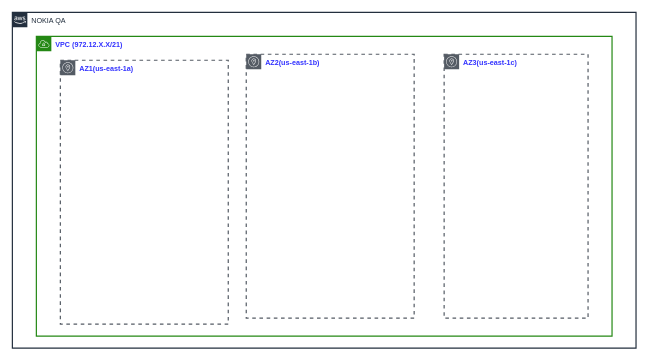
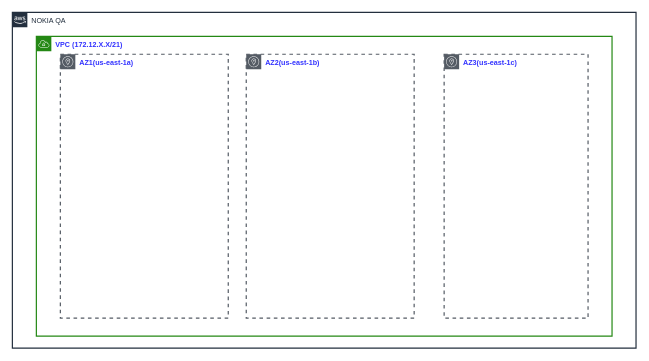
  <mxCell id="0" />
  <mxCell id="1" parent="0" />
  <mxCell id="2" value="NOKIA QA" style="points=[[0,0],[0.25,0],[0.5,0],[0.75,0],[1,0],[1,0.25],[1,0.5],[1,0.75],[1,1],[0.75,1],[0.5,1],[0.25,1],[0,1],[0,0.75],[0,0.5],[0,0.25]];outlineConnect=0;gradientColor=none;html=1;whiteSpace=wrap;fontSize=12;fontStyle=0;shape=mxgraph.aws4.group;grIcon=mxgraph.aws4.group_aws_cloud_alt;strokeColor=#232F3E;fillColor=none;verticalAlign=top;align=left;spacingLeft=30;fontColor=#232F3E;dashed=0;strokeWidth=2;" vertex="1" parent="1"><mxGeometry x="20" y="20" width="1040" height="560" as="geometry" /></mxCell>
- <mxCell id="3" value="&lt;b&gt;&lt;font color=&quot;#3333ff&quot;&gt;VPC (972.12.X.X/21)&lt;/font&gt;&lt;/b&gt;" style="points=[[0,0],[0.25,0],[0.5,0],[0.75,0],[1,0],[1,0.25],[1,0.5],[1,0.75],[1,1],[0.75,1],[0.5,1],[0.25,1],[0,1],[0,0.75],[0,0.5],[0,0.25]];outlineConnect=0;gradientColor=none;html=1;whiteSpace=wrap;fontSize=12;fontStyle=0;shape=mxgraph.aws4.group;grIcon=mxgraph.aws4.group_vpc;strokeColor=#248814;fillColor=none;verticalAlign=top;align=left;spacingLeft=30;fontColor=#AAB7B8;dashed=0;strokeWidth=2;" vertex="1" parent="1"><mxGeometry x="60" y="60" width="960" height="500" as="geometry" /></mxCell>
- <mxCell id="4" value="&lt;font color=&quot;#3333ff&quot;&gt;&lt;b&gt;AZ1(us-east-1a)&lt;/b&gt;&lt;/font&gt;" style="sketch=0;outlineConnect=0;gradientColor=none;html=1;whiteSpace=wrap;fontSize=12;fontStyle=0;shape=mxgraph.aws4.group;grIcon=mxgraph.aws4.group_availability_zone;strokeColor=#545B64;fillColor=none;verticalAlign=top;align=left;spacingLeft=30;fontColor=#545B64;dashed=1;strokeWidth=2;" vertex="1" parent="1"><mxGeometry x="100" y="100" width="280" height="440" as="geometry" /></mxCell>
+ <mxCell id="3" value="&lt;b&gt;&lt;font color=&quot;#3333ff&quot;&gt;VPC (172.12.X.X/21)&lt;/font&gt;&lt;/b&gt;" style="points=[[0,0],[0.25,0],[0.5,0],[0.75,0],[1,0],[1,0.25],[1,0.5],[1,0.75],[1,1],[0.75,1],[0.5,1],[0.25,1],[0,1],[0,0.75],[0,0.5],[0,0.25]];outlineConnect=0;gradientColor=none;html=1;whiteSpace=wrap;fontSize=12;fontStyle=0;shape=mxgraph.aws4.group;grIcon=mxgraph.aws4.group_vpc;strokeColor=#248814;fillColor=none;verticalAlign=top;align=left;spacingLeft=30;fontColor=#AAB7B8;dashed=0;strokeWidth=2;" vertex="1" parent="1"><mxGeometry x="60" y="60" width="960" height="500" as="geometry" /></mxCell>
+ <mxCell id="4" value="&lt;font color=&quot;#3333ff&quot;&gt;&lt;b&gt;AZ1(us-east-1a)&lt;/b&gt;&lt;/font&gt;" style="sketch=0;outlineConnect=0;gradientColor=none;html=1;whiteSpace=wrap;fontSize=12;fontStyle=0;shape=mxgraph.aws4.group;grIcon=mxgraph.aws4.group_availability_zone;strokeColor=#545B64;fillColor=none;verticalAlign=top;align=left;spacingLeft=30;fontColor=#545B64;dashed=1;strokeWidth=2;" vertex="1" parent="1"><mxGeometry x="100" width="280" height="440" as="geometry" y="90" /></mxCell>
  <mxCell id="5" value="&lt;font color=&quot;#3333ff&quot;&gt;&lt;b&gt;AZ2(us-east-1b)&lt;/b&gt;&lt;/font&gt;" style="sketch=0;outlineConnect=0;gradientColor=none;html=1;whiteSpace=wrap;fontSize=12;fontStyle=0;shape=mxgraph.aws4.group;grIcon=mxgraph.aws4.group_availability_zone;strokeColor=#545B64;fillColor=none;verticalAlign=top;align=left;spacingLeft=30;fontColor=#545B64;dashed=1;strokeWidth=2;" vertex="1" parent="1"><mxGeometry x="410" y="90" width="280" height="440" as="geometry" /></mxCell>
  <mxCell id="6" value="&lt;font color=&quot;#3333ff&quot;&gt;&lt;b&gt;AZ3(us-east-1c)&lt;/b&gt;&lt;/font&gt;" style="sketch=0;outlineConnect=0;gradientColor=none;html=1;whiteSpace=wrap;fontSize=12;fontStyle=0;shape=mxgraph.aws4.group;grIcon=mxgraph.aws4.group_availability_zone;strokeColor=#545B64;fillColor=none;verticalAlign=top;align=left;spacingLeft=30;fontColor=#545B64;dashed=1;strokeWidth=2;" vertex="1" parent="1"><mxGeometry x="740" width="240" height="440" as="geometry" y="90" /></mxCell>
